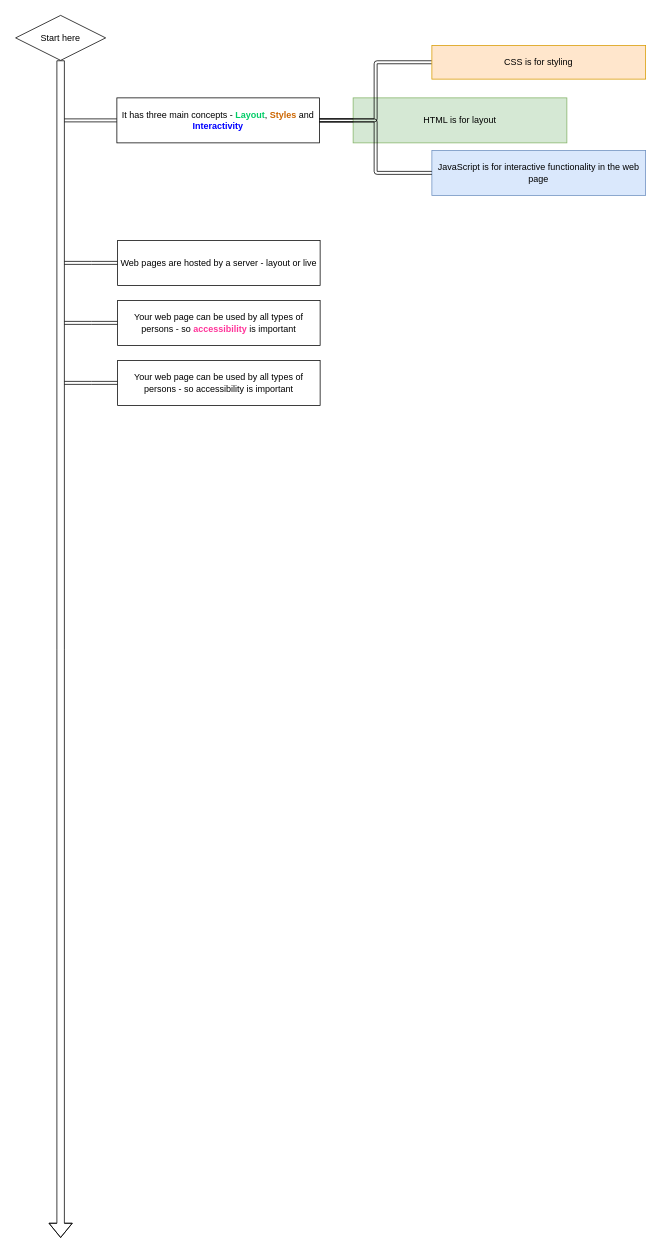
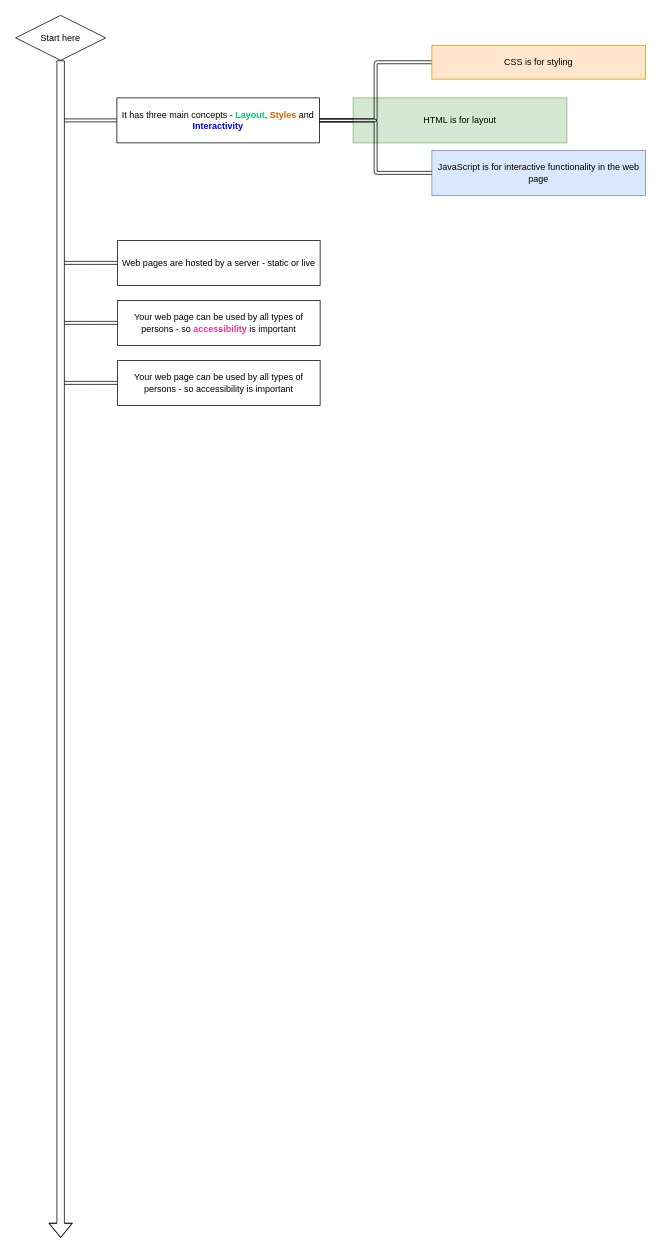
  <mxCell id="0" />
  <mxCell id="1" parent="0" />
  <mxCell id="2" style="edgeStyle=orthogonalEdgeStyle;curved=1;html=1;exitX=0.5;exitY=1;exitDx=0;exitDy=0;shape=flexArrow;" edge="1" parent="1" source="3"><mxGeometry relative="1" as="geometry"><mxPoint x="80" y="1650" as="targetPoint" /></mxGeometry></mxCell>
  <mxCell id="3" value="Start here" style="rhombus;whiteSpace=wrap;html=1;" parent="1" vertex="1"><mxGeometry x="20" y="20" width="120" height="60" as="geometry" /></mxCell>
  <mxCell id="4" value="" style="group" vertex="1" connectable="0" parent="1"><mxGeometry x="85" y="130" width="300" height="60" as="geometry" /></mxCell>
  <mxCell id="5" style="edgeStyle=orthogonalEdgeStyle;curved=1;html=1;shape=link;" edge="1" parent="4" source="6"><mxGeometry relative="1" as="geometry"><mxPoint y="30" as="targetPoint" /></mxGeometry></mxCell>
  <mxCell id="6" value="It has three main concepts - &lt;font color=&quot;#00cc66&quot;&gt;&lt;b&gt;Layout&lt;/b&gt;&lt;/font&gt;, &lt;b&gt;&lt;font color=&quot;#cc6600&quot;&gt;Styles&lt;/font&gt;&lt;/b&gt; and&lt;b&gt; &lt;font color=&quot;#0000ff&quot;&gt;Interactivity&lt;/font&gt;&lt;/b&gt;" style="rounded=0;whiteSpace=wrap;html=1;gradientColor=none;" vertex="1" parent="4"><mxGeometry x="70" width="270" height="60" as="geometry" /></mxCell>
  <mxCell id="7" value="" style="group" vertex="1" connectable="0" parent="1"><mxGeometry x="85" y="320" width="300" height="60" as="geometry" /></mxCell>
  <mxCell id="8" style="edgeStyle=orthogonalEdgeStyle;curved=1;html=1;shape=link;" edge="1" parent="7" source="9"><mxGeometry relative="1" as="geometry"><mxPoint y="30" as="targetPoint" /></mxGeometry></mxCell>
- <mxCell id="9" value="Web pages are hosted by a server - layout or live" style="rounded=0;whiteSpace=wrap;html=1;gradientColor=none;" vertex="1" parent="7"><mxGeometry x="71" width="270" height="60" as="geometry" /></mxCell>
+ <mxCell id="9" value="Web pages are hosted by a server - static or live" style="rounded=0;whiteSpace=wrap;html=1;gradientColor=none;" vertex="1" parent="7"><mxGeometry x="71" width="270" height="60" as="geometry" /></mxCell>
  <mxCell id="10" value="" style="group" vertex="1" connectable="0" parent="1"><mxGeometry x="85" y="400" width="300" height="60" as="geometry" /></mxCell>
  <mxCell id="11" style="edgeStyle=orthogonalEdgeStyle;curved=1;html=1;shape=link;" edge="1" parent="10" source="12"><mxGeometry relative="1" as="geometry"><mxPoint y="30" as="targetPoint" /></mxGeometry></mxCell>
  <mxCell id="12" value="Your web page can be used by all types of persons - so &lt;font color=&quot;#ff3399&quot;&gt;&lt;b&gt;accessibility&lt;/b&gt;&lt;/font&gt; is important" style="rounded=0;whiteSpace=wrap;html=1;gradientColor=none;" vertex="1" parent="10"><mxGeometry x="71" width="270" height="60" as="geometry" /></mxCell>
  <mxCell id="13" value="HTML is for layout" style="whiteSpace=wrap;html=1;rounded=0;fillColor=#d5e8d4;strokeColor=#82b366;" vertex="1" parent="1"><mxGeometry x="470" y="130" width="285" height="60" as="geometry" /></mxCell>
  <mxCell id="14" value="" style="edgeStyle=orthogonalEdgeStyle;shape=link;curved=1;html=1;" edge="1" parent="1" source="6" target="13"><mxGeometry relative="1" as="geometry" /></mxCell>
  <mxCell id="15" style="edgeStyle=orthogonalEdgeStyle;shape=link;curved=1;html=1;entryX=0;entryY=0.5;entryDx=0;entryDy=0;" edge="1" parent="1" source="6" target="16"><mxGeometry relative="1" as="geometry"><mxPoint x="480" as="targetPoint" y="30" /></mxGeometry></mxCell>
  <mxCell id="16" value="CSS is for styling" style="whiteSpace=wrap;html=1;rounded=0;fillColor=#ffe6cc;strokeColor=#d79b00;" vertex="1" parent="1"><mxGeometry x="575" y="60" width="285" height="45" as="geometry" /></mxCell>
  <mxCell id="17" value="JavaScript is for interactive functionality in the web page" style="whiteSpace=wrap;html=1;rounded=0;fillColor=#dae8fc;strokeColor=#6c8ebf;" vertex="1" parent="1"><mxGeometry x="575" y="200" width="285" height="60" as="geometry" /></mxCell>
  <mxCell id="18" value="" style="group" vertex="1" connectable="0" parent="1"><mxGeometry x="85" y="480" width="300" height="60" as="geometry" /></mxCell>
  <mxCell id="19" style="edgeStyle=orthogonalEdgeStyle;curved=1;html=1;shape=link;" edge="1" parent="18" source="20"><mxGeometry relative="1" as="geometry"><mxPoint y="30" as="targetPoint" /></mxGeometry></mxCell>
  <mxCell id="20" value="Your web page can be used by all types of persons - so accessibility is important" style="rounded=0;whiteSpace=wrap;html=1;gradientColor=none;" vertex="1" parent="18"><mxGeometry x="71" width="270" height="60" as="geometry" /></mxCell>
  <mxCell id="21" style="edgeStyle=orthogonalEdgeStyle;shape=link;curved=1;html=1;entryX=0;entryY=0.5;entryDx=0;entryDy=0;fontColor=#0000FF;" edge="1" parent="1" source="6" target="17"><mxGeometry relative="1" as="geometry" /></mxCell>
